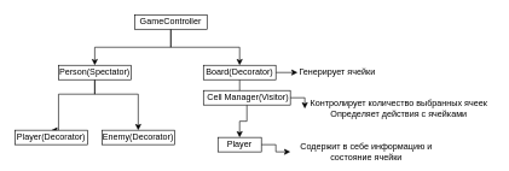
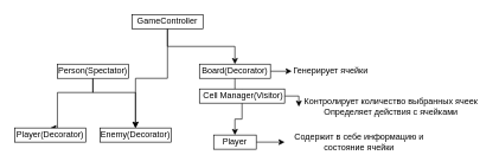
  <mxCell id="0" />
  <mxCell id="1" parent="0" />
- <mxCell id="2" style="edgeStyle=orthogonalEdgeStyle;rounded=0;orthogonalLoop=1;jettySize=auto;html=1;exitX=0.5;exitY=1;exitDx=0;exitDy=0;entryX=0.5;entryY=0;entryDx=0;entryDy=0;" edge="1" parent="1" source="4" target="7"><mxGeometry relative="1" as="geometry" /></mxCell>
+ <mxCell id="2" style="edgeStyle=orthogonalEdgeStyle;rounded=0;orthogonalLoop=1;jettySize=auto;html=1;exitX=0.5;exitY=1;exitDx=0;exitDy=0;" edge="1" parent="1" source="4" target="14"><mxGeometry relative="1" as="geometry" /></mxCell>
  <mxCell id="3" style="edgeStyle=orthogonalEdgeStyle;rounded=0;orthogonalLoop=1;jettySize=auto;html=1;exitX=0.5;exitY=1;exitDx=0;exitDy=0;entryX=0.5;entryY=0;entryDx=0;entryDy=0;" edge="1" parent="1" source="4" target="10"><mxGeometry relative="1" as="geometry" /></mxCell>
  <mxCell id="4" value="GameController" style="rounded=0;whiteSpace=wrap;html=1;" vertex="1" parent="1"><mxGeometry x="185" y="20" width="100" height="20" as="geometry" /></mxCell>
  <mxCell id="5" style="edgeStyle=orthogonalEdgeStyle;rounded=0;orthogonalLoop=1;jettySize=auto;html=1;exitX=0.5;exitY=1;exitDx=0;exitDy=0;entryX=0.5;entryY=0;entryDx=0;entryDy=0;" edge="1" parent="1" source="7" target="13"><mxGeometry relative="1" as="geometry"><mxPoint x="75" y="150" as="targetPoint" /><Array as="points"><mxPoint x="130" y="130" /><mxPoint x="80" y="130" /></Array></mxGeometry></mxCell>
  <mxCell id="6" style="edgeStyle=orthogonalEdgeStyle;rounded=0;orthogonalLoop=1;jettySize=auto;html=1;exitX=0.5;exitY=1;exitDx=0;exitDy=0;entryX=0.5;entryY=0;entryDx=0;entryDy=0;" edge="1" parent="1" source="7" target="14"><mxGeometry relative="1" as="geometry"><Array as="points"><mxPoint x="130" y="130" /><mxPoint x="190" y="130" /></Array></mxGeometry></mxCell>
  <mxCell id="7" value="Person(Spectator)" style="rounded=0;whiteSpace=wrap;html=1;" vertex="1" parent="1"><mxGeometry x="80" y="90" width="100" height="20" as="geometry" /></mxCell>
  <mxCell id="8" style="edgeStyle=orthogonalEdgeStyle;rounded=0;orthogonalLoop=1;jettySize=auto;html=1;exitX=0.5;exitY=1;exitDx=0;exitDy=0;" edge="1" parent="1" source="10" target="18"><mxGeometry relative="1" as="geometry"><mxPoint x="340" y="140" as="targetPoint" /></mxGeometry></mxCell>
  <mxCell id="9" style="edgeStyle=orthogonalEdgeStyle;rounded=0;orthogonalLoop=1;jettySize=auto;html=1;exitX=1;exitY=0.5;exitDx=0;exitDy=0;entryX=0;entryY=0.5;entryDx=0;entryDy=0;" edge="1" parent="1" source="10" target="15"><mxGeometry relative="1" as="geometry" /></mxCell>
  <mxCell id="10" value="Board(Decorator)" style="rounded=0;whiteSpace=wrap;html=1;" vertex="1" parent="1"><mxGeometry x="280" y="90" width="100" height="20" as="geometry" /></mxCell>
  <mxCell id="11" style="edgeStyle=orthogonalEdgeStyle;rounded=0;orthogonalLoop=1;jettySize=auto;html=1;exitX=1;exitY=0.5;exitDx=0;exitDy=0;entryX=0;entryY=0.5;entryDx=0;entryDy=0;" edge="1" parent="1" source="12" target="20"><mxGeometry relative="1" as="geometry" /></mxCell>
  <mxCell id="12" value="Player" style="rounded=0;whiteSpace=wrap;html=1;" vertex="1" parent="1"><mxGeometry x="300" y="190" width="60" height="20" as="geometry" /></mxCell>
  <mxCell id="13" value="Player(Decorator)" style="rounded=0;whiteSpace=wrap;html=1;" vertex="1" parent="1"><mxGeometry x="20" y="180" width="100" height="20" as="geometry" /></mxCell>
  <mxCell id="14" value="Enemy(Decorator)" style="rounded=0;whiteSpace=wrap;html=1;" vertex="1" parent="1"><mxGeometry x="140" y="180" width="100" height="20" as="geometry" /></mxCell>
  <mxCell id="15" value="Генерирует ячейки" style="text;html=1;strokeColor=none;fillColor=none;align=center;verticalAlign=middle;whiteSpace=wrap;rounded=0;" vertex="1" parent="1"><mxGeometry x="410" y="87.5" width="110" height="25" as="geometry" /></mxCell>
  <mxCell id="16" style="edgeStyle=orthogonalEdgeStyle;rounded=0;orthogonalLoop=1;jettySize=auto;html=1;exitX=1;exitY=0.5;exitDx=0;exitDy=0;entryX=0;entryY=0.5;entryDx=0;entryDy=0;" edge="1" parent="1" source="18" target="19"><mxGeometry relative="1" as="geometry" /></mxCell>
  <mxCell id="17" style="edgeStyle=orthogonalEdgeStyle;rounded=0;orthogonalLoop=1;jettySize=auto;html=1;exitX=0.5;exitY=1;exitDx=0;exitDy=0;entryX=0.5;entryY=0;entryDx=0;entryDy=0;" edge="1" parent="1" source="18" target="12"><mxGeometry relative="1" as="geometry" /></mxCell>
  <mxCell id="18" value="&amp;nbsp;Cell Manager(Visitor)" style="rounded=0;whiteSpace=wrap;html=1;" vertex="1" parent="1"><mxGeometry x="280" y="125" width="120" height="20" as="geometry" /></mxCell>
  <mxCell id="19" value="Контролирует количество выбранных ячеек&lt;br&gt;Определяет действия с ячейками" style="text;html=1;strokeColor=none;fillColor=none;align=center;verticalAlign=middle;whiteSpace=wrap;rounded=0;" vertex="1" parent="1"><mxGeometry x="420" y="135" width="260" height="30" as="geometry" /></mxCell>
- <mxCell id="20" value="Содержит в себе информацию и состояние ячейки" style="text;html=1;strokeColor=none;fillColor=none;align=center;verticalAlign=middle;whiteSpace=wrap;rounded=0;" vertex="1" parent="1"><mxGeometry x="400" y="195" width="210" height="30" as="geometry" /></mxCell>
+ <mxCell id="20" value="Содержит в себе информацию и состояние ячейки" style="text;html=1;strokeColor=none;fillColor=none;align=center;verticalAlign=middle;whiteSpace=wrap;rounded=0;" vertex="1" parent="1"><mxGeometry x="400" y="185" width="210" height="30" as="geometry" /></mxCell>
